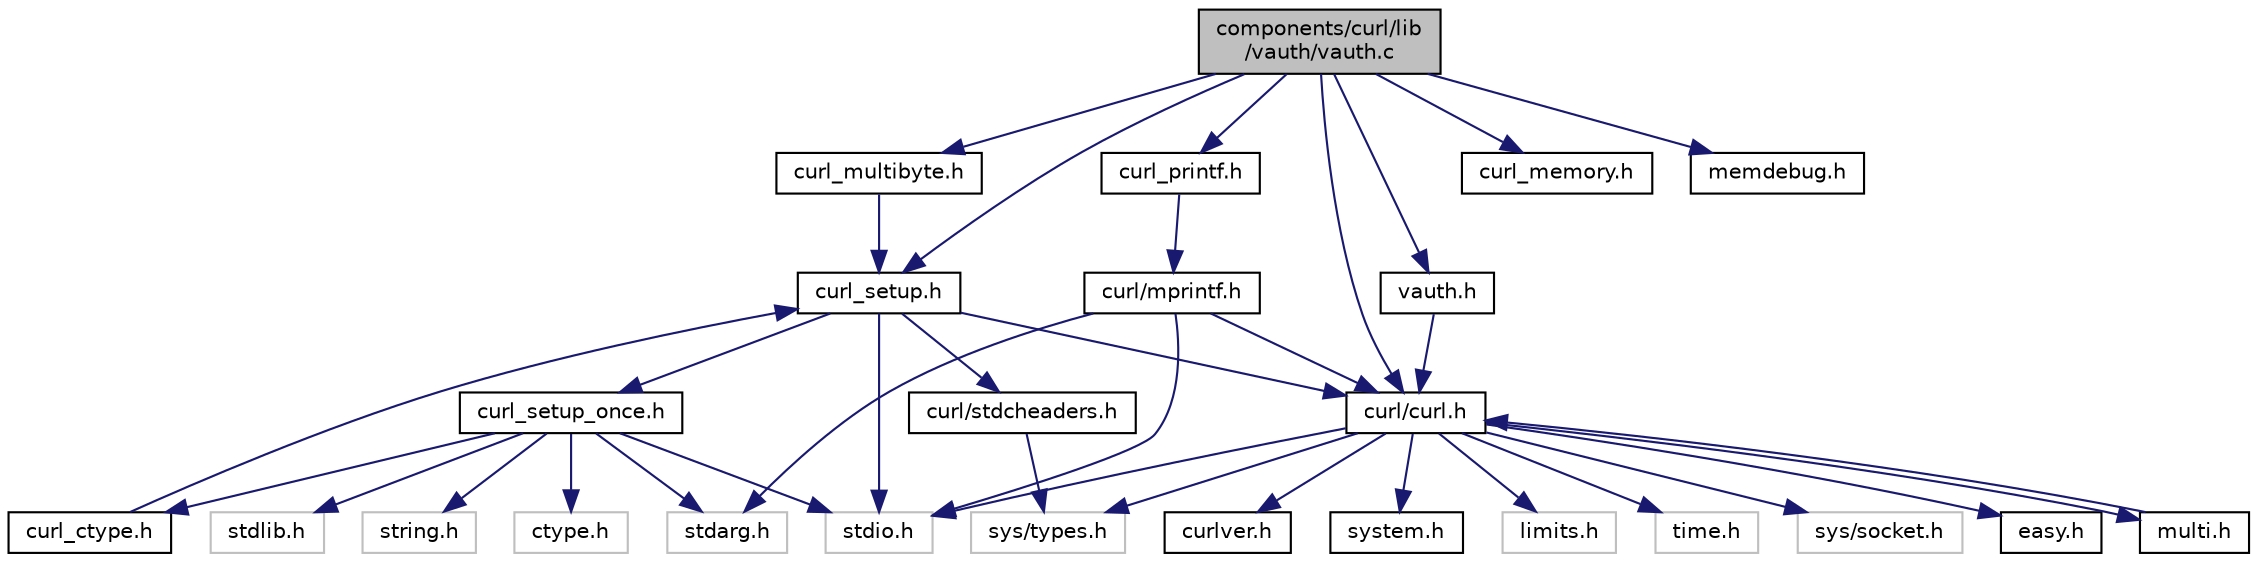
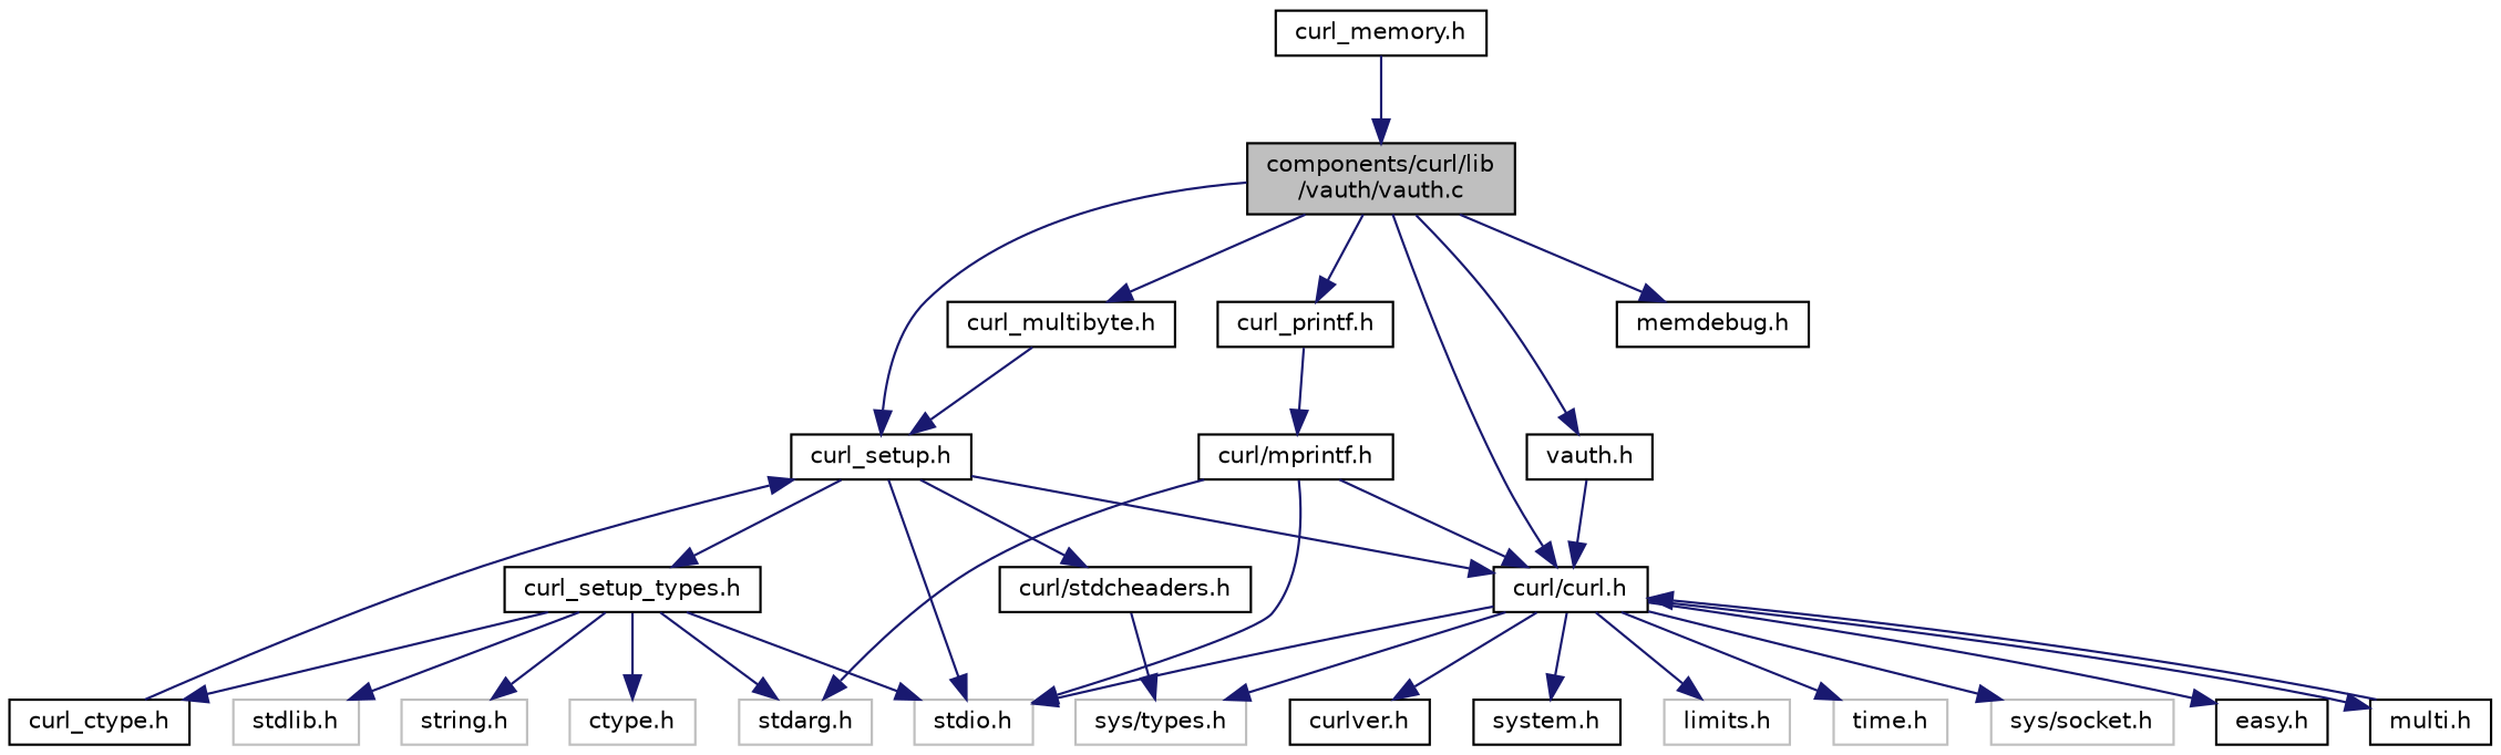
  digraph {
    node [color=black fillcolor=white fontname=Helvetica fontsize=10 shape=record style=filled]
    edge [color=midnightblue fontname=Helvetica fontsize=10 labelfontname=Helvetica labelfontsize=10 style=solid]
    n1 [fillcolor=grey75 fontcolor=black height=0.2 label="components/curl/lib\l/vauth/vauth.c" width=0.4]
    n2 [height=0.2 label="curl_setup.h" width=0.4]
    n3 [height=0.2 label="curl/curl.h" width=0.4]
    n4 [height=0.2 label="vauth.h" width=0.4]
    n5 [height=0.2 label="curl_multibyte.h" width=0.4]
    n6 [height=0.2 label="curl_printf.h" width=0.4]
    n7 [height=0.2 label="curl_memory.h" width=0.4]
    n8 [height=0.2 label="memdebug.h" width=0.4]
    n9 [color=grey75 height=0.2 label="stdio.h" width=0.4]
    n10 [height=0.2 label="curl/stdcheaders.h" width=0.4]
-   n11 [height=0.2 label="curl_setup_once.h" width=0.4]
+   n11 [height=0.2 label="curl_setup_types.h" width=0.4]
    n12 [height=0.2 label="curlver.h" width=0.4]
    n13 [height=0.2 label="system.h" width=0.4]
    n14 [color=grey75 height=0.2 label="limits.h" width=0.4]
    n15 [color=grey75 height=0.2 label="sys/types.h" width=0.4]
    n16 [color=grey75 height=0.2 label="time.h" width=0.4]
    n17 [color=grey75 height=0.2 label="sys/socket.h" width=0.4]
    n18 [height=0.2 label="easy.h" width=0.4]
    n19 [height=0.2 label="multi.h" width=0.4]
    n20 [height=0.2 label="curl/mprintf.h" width=0.4]
    n21 [color=grey75 height=0.2 label="stdlib.h" width=0.4]
    n22 [color=grey75 height=0.2 label="string.h" width=0.4]
    n23 [color=grey75 height=0.2 label="stdarg.h" width=0.4]
    n24 [color=grey75 height=0.2 label="ctype.h" width=0.4]
    n25 [height=0.2 label="curl_ctype.h" width=0.4]
    n1 -> n2
    n1 -> n3
    n1 -> n4
    n1 -> n5
    n1 -> n6
-   n1 -> n7
+   n7 -> n1
    n1 -> n8
    n2 -> n3
    n2 -> n9
    n2 -> n10
    n2 -> n11
    n3 -> n9
    n3 -> n12
    n3 -> n13
    n3 -> n14
    n3 -> n15
    n3 -> n16
    n3 -> n17
    n3 -> n18
    n3 -> n19
    n4 -> n3
    n5 -> n2
    n6 -> n20
    n10 -> n15
    n11 -> n9
    n11 -> n21
    n11 -> n22
    n11 -> n23
    n11 -> n24
    n11 -> n25
    n19 -> n3
    n20 -> n3
    n20 -> n9
    n20 -> n23
    n25 -> n2
  }
